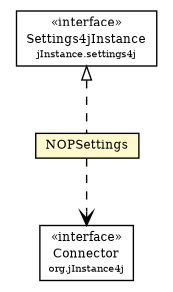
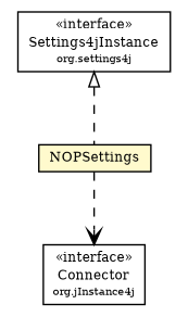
  digraph {
    fontname="DejaVu Serif"
    node [fontcolor=black fontname="DejaVu Serif" fontsize=9.0 shape=plaintext]
    edge [fontname="DejaVu Serif" headport=p labelfontname=arial labelfontsize=10 style=dashed tailport=p]
-   n1 [label=<<table border="0" cellborder="1" cellspacing="0" cellpadding="2" port="p" href="../../Settings4jInstance.html"> 		<tr><td><table border="0" cellspacing="0" cellpadding="1"> 			<tr><td> &laquo;interface&raquo; </td></tr> 			<tr><td> Settings4jInstance </td></tr> 			<tr><td><font point-size="7.0"> jInstance.settings4j </font></td></tr> 		</table></td></tr> 		</table>>]
+   n1 [label=<<table border="0" cellborder="1" cellspacing="0" cellpadding="2" port="p" href="../../Settings4jInstance.html"> 		<tr><td><table border="0" cellspacing="0" cellpadding="1"> 			<tr><td> &laquo;interface&raquo; </td></tr> 			<tr><td> Settings4jInstance </td></tr> 			<tr><td><font point-size="7.0"> org.settings4j </font></td></tr> 		</table></td></tr> 		</table>>]
    n2 [label=<<table border="0" cellborder="1" cellspacing="0" cellpadding="2" port="p" bgcolor="lemonChiffon" href="./NOPSettings.html"> 		<tr><td><table border="0" cellspacing="0" cellpadding="1"> 			<tr><td> NOPSettings </td></tr> 		</table></td></tr> 		</table>>]
    n3 [label=<<table border="0" cellborder="1" cellspacing="0" cellpadding="2" port="p" href="../../Connector.html"> 		<tr><td><table border="0" cellspacing="0" cellpadding="1"> 			<tr><td> &laquo;interface&raquo; </td></tr> 			<tr><td> Connector </td></tr> 			<tr><td><font point-size="7.0"> org.jInstance4j </font></td></tr> 		</table></td></tr> 		</table>>]
    n1 -> n2 [arrowtail=empty dir=back fontsize=10]
    n2 -> n3 [arrowhead=open color=black fontcolor=black fontsize=10.0]
  }
